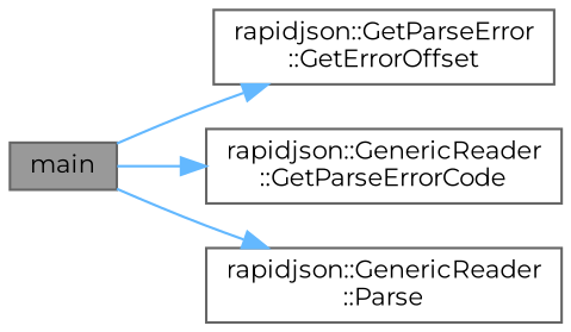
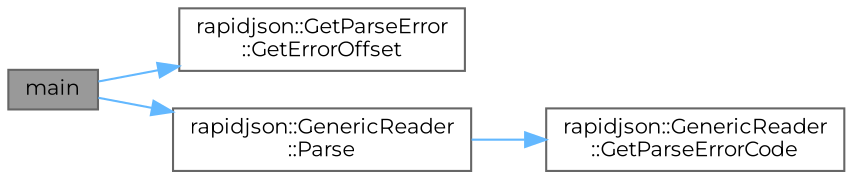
  digraph {
    fontname=Montserrat
    rankdir=LR
    node [color=grey40 fillcolor=white fontname=Montserrat fontsize=10 shape=box style=filled]
    edge [color=steelblue1 fontname=Montserrat fontsize=10 labelfontname=Helvetica labelfontsize=10 style=solid]
    n1 [color=gray40 fillcolor=grey60 fontcolor=black height=0.2 label=main width=0.4]
    n2 [height=0.2 label="rapidjson::GetParseError\l::GetErrorOffset" width=0.4]
    n3 [height=0.2 label="rapidjson::GenericReader\l::GetParseErrorCode" width=0.4]
    n4 [height=0.2 label="rapidjson::GenericReader\l::Parse" width=0.4]
    n1 -> n2
-   n1 -> n3
+   n4 -> n3
    n1 -> n4
  }
